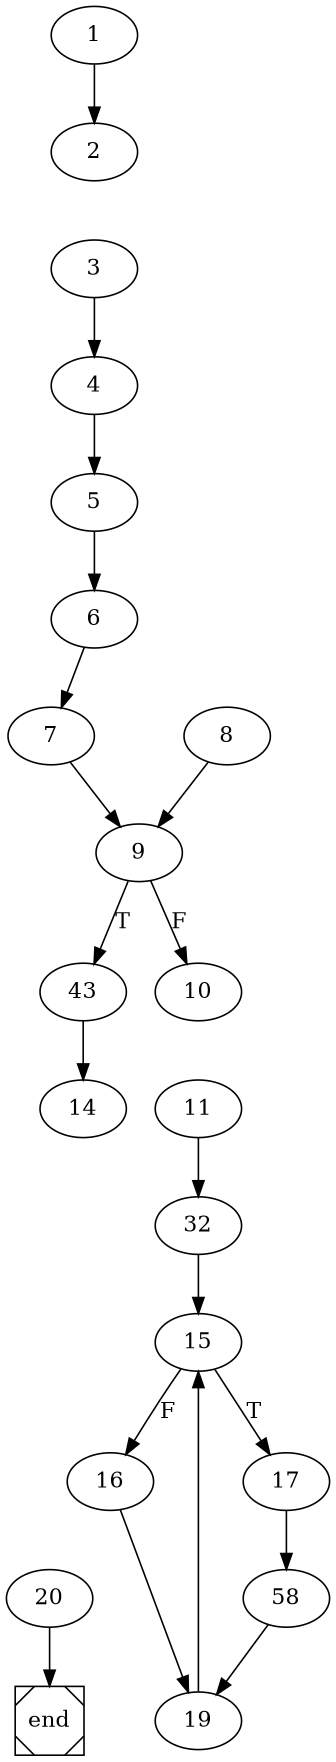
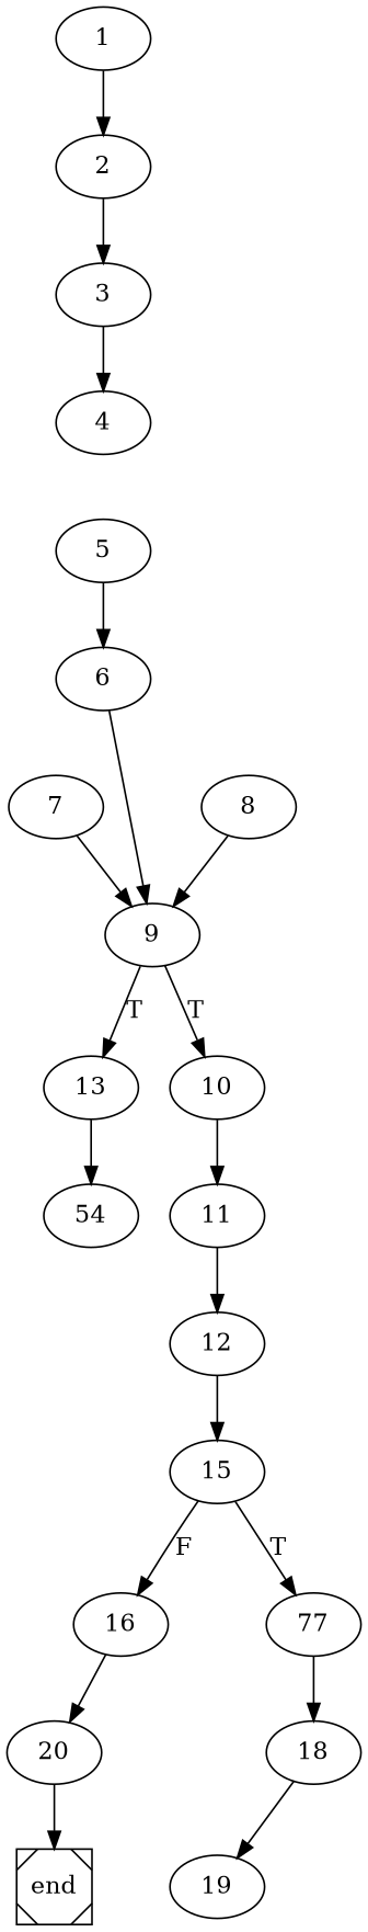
  digraph {
    1
    2
    end [shape=Msquare]
    3
    4
    5
    6
    7
    9
    8
-   13 [label=43]
+   13
    10
-   14
+   14 [label=54]
    11
-   12 [label=32]
+   12
    15
-   17
+   17 [label=77]
    16
-   18 [label=58]
+   18
    20
    19
    1 -> 2
+   2 -> 3
    3 -> 4
-   4 -> 5
    5 -> 6
-   6 -> 7
+   6 -> 9
    7 -> 9
    9 -> 13 [label=T]
-   9 -> 10 [label=F]
+   9 -> 10 [label=T]
    8 -> 9
    13 -> 14
+   10 -> 11
    11 -> 12
    12 -> 15
    15 -> 17 [label=T]
    15 -> 16 [label=F]
    17 -> 18
-   16 -> 19
+   16 -> 20
    18 -> 19
    20 -> end
-   19 -> 15
  }
